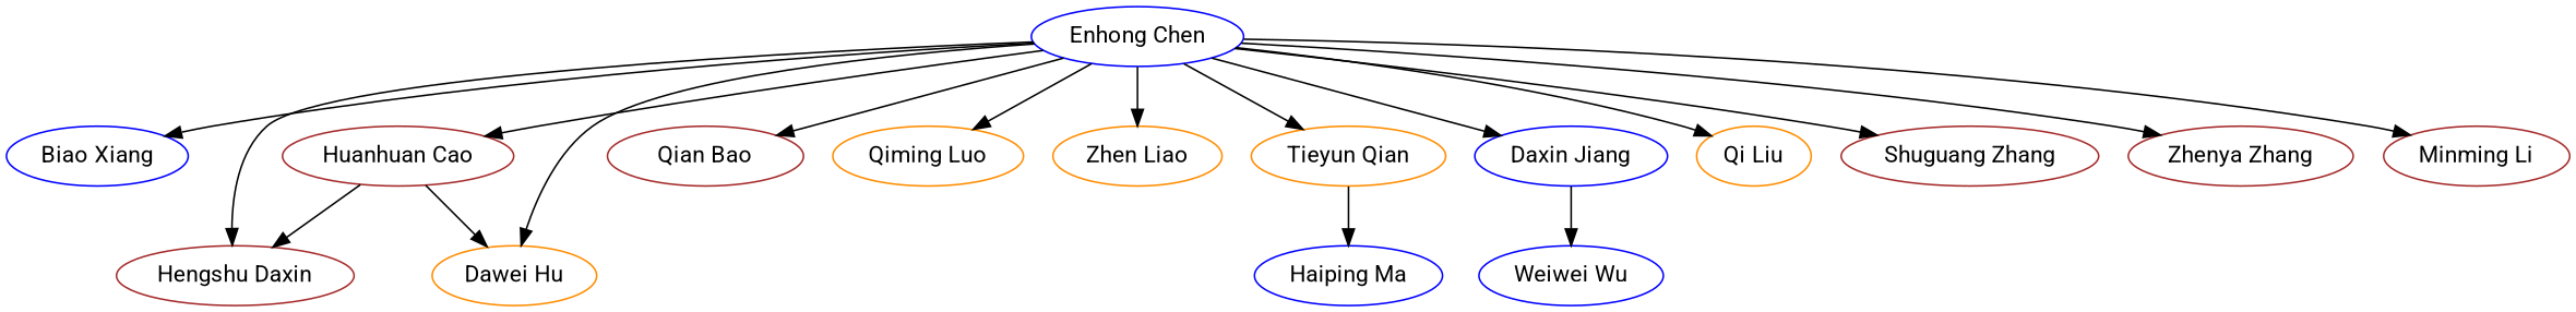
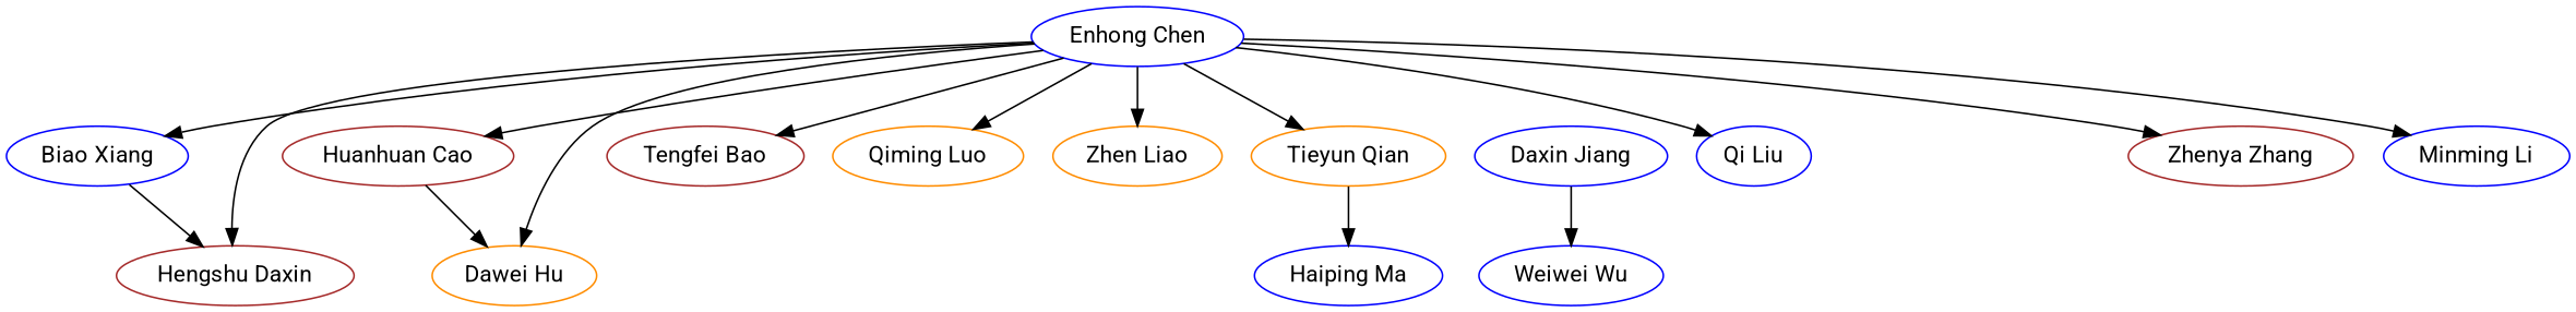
  strict digraph {
    fontname=Roboto
    node [color=blue fontname=Roboto]
    edge [fontname=Roboto]
    "Enhong Chen"
    "Biao Xiang"
    n3 [color=brown label="Hengshu Daxin"]
    "Dawei Hu" [color=darkorange]
    "Huanhuan Cao" [color=brown]
-   "Tengfei Bao" [color=brown label="Qian Bao"]
+   "Tengfei Bao" [color=brown]
    "Qiming Luo" [color=darkorange]
    "Zhen Liao" [color=darkorange]
    "Tieyun Qian" [color=darkorange]
    "Daxin Jiang"
-   "Qi Liu" [color=darkorange]
-   "Shuguang Zhang" [color=brown]
+   "Qi Liu"
    "Zhenya Zhang" [color=brown]
-   "Minming Li" [color=brown]
+   "Minming Li"
    "Haiping Ma"
    "Weiwei Wu"
    "Enhong Chen" -> "Biao Xiang"
    "Enhong Chen" -> n3
    "Enhong Chen" -> "Dawei Hu"
    "Enhong Chen" -> "Huanhuan Cao"
    "Enhong Chen" -> "Tengfei Bao"
    "Enhong Chen" -> "Qiming Luo"
    "Enhong Chen" -> "Zhen Liao"
    "Enhong Chen" -> "Tieyun Qian"
-   "Enhong Chen" -> "Daxin Jiang"
    "Enhong Chen" -> "Qi Liu"
-   "Enhong Chen" -> "Shuguang Zhang"
    "Enhong Chen" -> "Zhenya Zhang"
    "Enhong Chen" -> "Minming Li"
-   "Huanhuan Cao" -> n3
+   "Biao Xiang" -> n3
    "Huanhuan Cao" -> "Dawei Hu"
    "Tieyun Qian" -> "Haiping Ma"
    "Daxin Jiang" -> "Weiwei Wu"
  }
